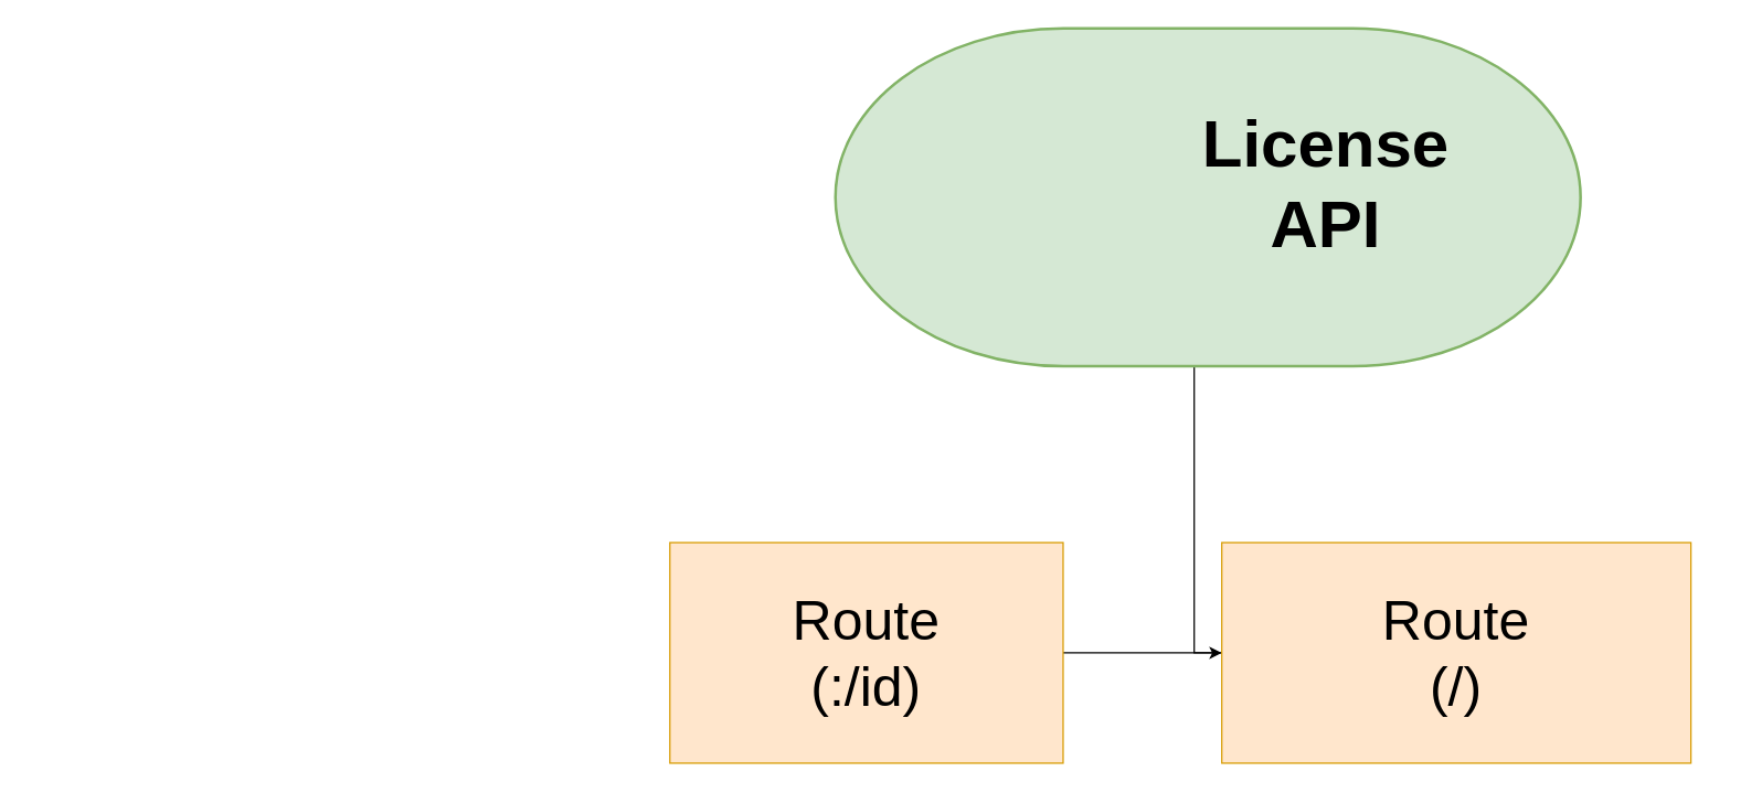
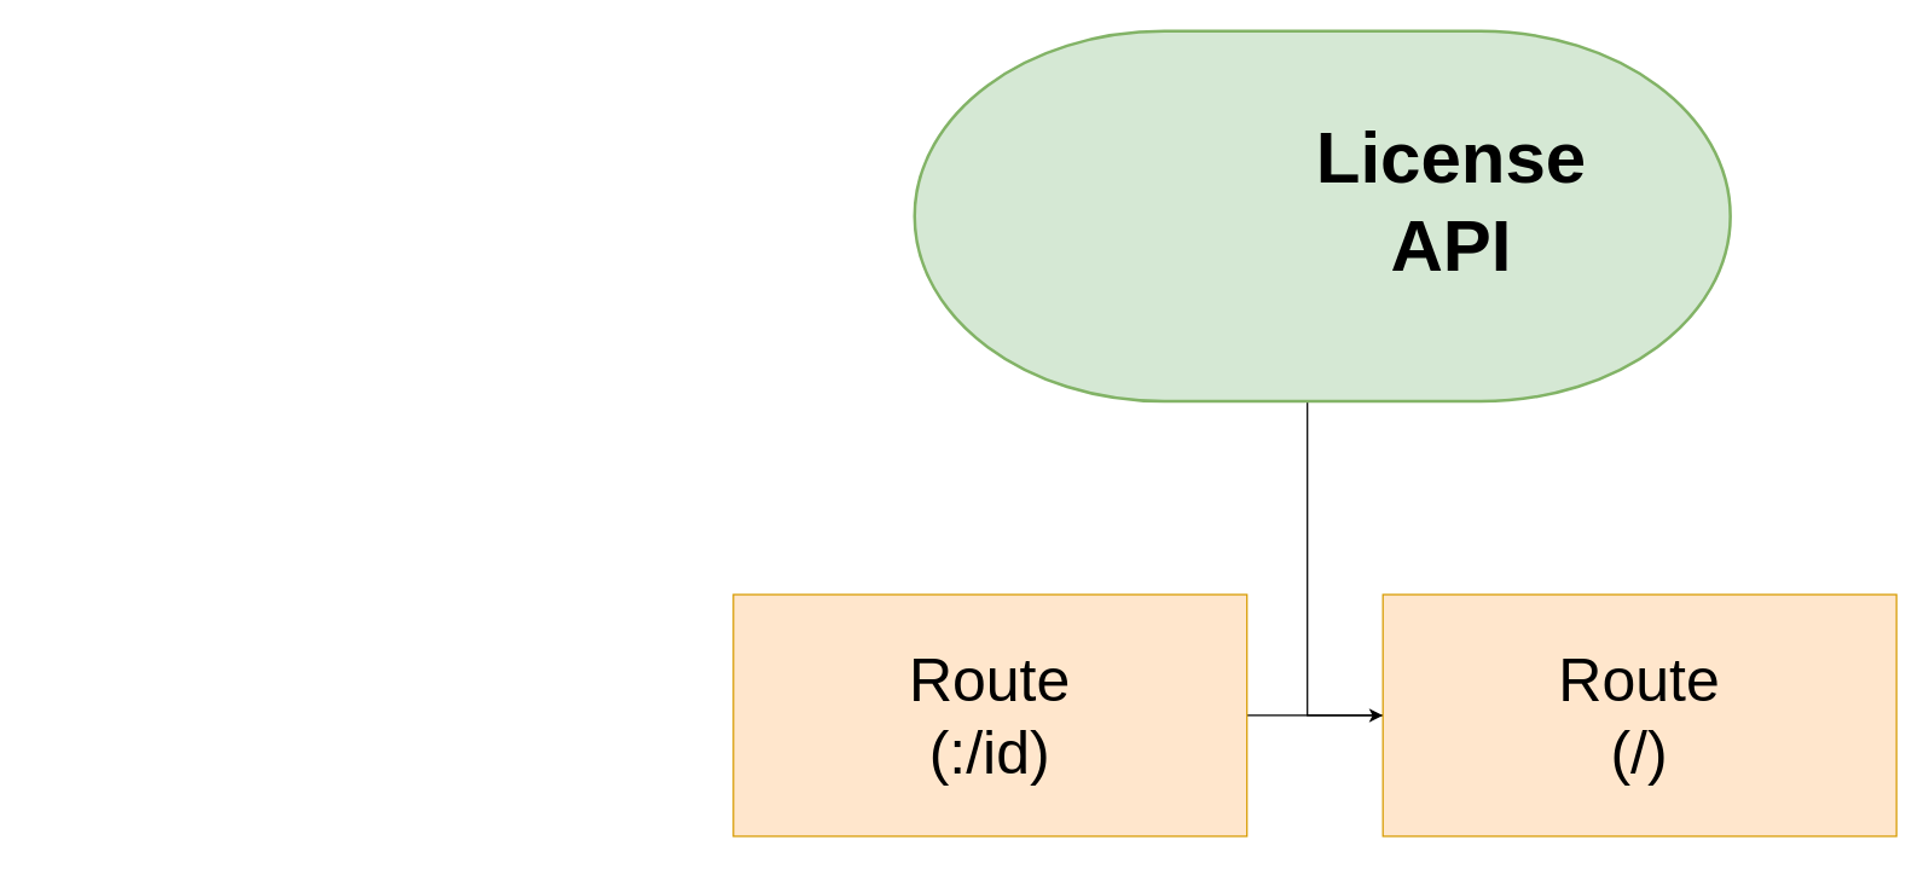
  <mxCell id="0" />
  <mxCell id="1" parent="0" />
  <mxCell id="2" value="" style="edgeStyle=orthogonalEdgeStyle;rounded=0;html=1;jettySize=auto;orthogonalLoop=1;fontSize=11;endArrow=block;endFill=0;endSize=8;strokeWidth=1;shadow=0;labelBackgroundColor=none;" parent="1" edge="1"><mxGeometry y="10" relative="1" as="geometry"><mxPoint as="offset" /><mxPoint x="20" y="220" as="sourcePoint" /></mxGeometry></mxCell>
  <mxCell id="3" value="" style="edgeStyle=orthogonalEdgeStyle;rounded=0;orthogonalLoop=1;jettySize=auto;html=1;" edge="1" parent="1"><mxGeometry relative="1" as="geometry"><mxPoint x="20" y="220" as="targetPoint" /></mxGeometry></mxCell>
  <mxCell id="4" value="" style="edgeStyle=orthogonalEdgeStyle;rounded=0;orthogonalLoop=1;jettySize=auto;html=1;fontFamily=Helvetica;fontSize=32;" edge="1" parent="1" target="8"><mxGeometry relative="1" as="geometry"><mxPoint x="875" y="248" as="sourcePoint" /><mxPoint x="875" y="333" as="targetPoint" /><Array as="points"><mxPoint x="865" y="248" /><mxPoint x="865" y="473" /></Array></mxGeometry></mxCell>
  <mxCell id="5" value="" style="strokeWidth=2;html=1;shape=mxgraph.flowchart.terminator;whiteSpace=wrap;fontFamily=Helvetica;fontSize=32;fillColor=#d5e8d4;strokeColor=#82b366;" vertex="1" parent="1"><mxGeometry x="605" y="20" width="540" height="245" as="geometry" /></mxCell>
  <mxCell id="6" value="&lt;div&gt;License&lt;/div&gt;&lt;div&gt;API&lt;br&gt;&lt;/div&gt;" style="text;strokeColor=none;fillColor=none;html=1;fontSize=48;fontStyle=1;verticalAlign=middle;align=center;fontFamily=Helvetica;" vertex="1" parent="1"><mxGeometry x="910" y="98" width="100" height="70" as="geometry" /></mxCell>
  <mxCell id="7" value="" style="edgeStyle=orthogonalEdgeStyle;rounded=0;orthogonalLoop=1;jettySize=auto;html=1;fontFamily=Helvetica;fontSize=32;endArrow=none;" edge="1" parent="1" source="8" target="9"><mxGeometry relative="1" as="geometry" /></mxCell>
- <mxCell id="8" value="&lt;div style=&quot;font-size: 40px;&quot;&gt;Route&lt;/div&gt;&lt;div style=&quot;font-size: 40px;&quot;&gt;(/)&lt;br style=&quot;font-size: 40px;&quot;&gt;&lt;/div&gt;" style="rounded=0;whiteSpace=wrap;html=1;fontFamily=Helvetica;fontSize=40;fillColor=#ffe6cc;strokeColor=#d79b00;" vertex="1" parent="1"><mxGeometry x="885" y="393" width="340" height="160" as="geometry" /></mxCell>
- <mxCell id="9" value="&lt;div style=&quot;font-size: 40px;&quot;&gt;Route&lt;/div&gt;&lt;div style=&quot;font-size: 40px;&quot;&gt;(:/id)&lt;br style=&quot;font-size: 40px;&quot;&gt;&lt;/div&gt;" style="rounded=0;whiteSpace=wrap;html=1;fontFamily=Helvetica;fontSize=40;fillColor=#ffe6cc;strokeColor=#d79b00;" vertex="1" parent="1"><mxGeometry x="485" y="393" width="285" height="160" as="geometry" /></mxCell>
+ <mxCell id="8" value="&lt;div style=&quot;font-size: 40px;&quot;&gt;Route&lt;/div&gt;&lt;div style=&quot;font-size: 40px;&quot;&gt;(/)&lt;br style=&quot;font-size: 40px;&quot;&gt;&lt;/div&gt;" style="rounded=0;whiteSpace=wrap;html=1;fontFamily=Helvetica;fontSize=40;fillColor=#ffe6cc;strokeColor=#d79b00;" vertex="1" parent="1"><mxGeometry x="915" y="393" width="340" height="160" as="geometry" /></mxCell>
+ <mxCell id="9" value="&lt;div style=&quot;font-size: 40px;&quot;&gt;Route&lt;/div&gt;&lt;div style=&quot;font-size: 40px;&quot;&gt;(:/id)&lt;br style=&quot;font-size: 40px;&quot;&gt;&lt;/div&gt;" style="rounded=0;whiteSpace=wrap;html=1;fontFamily=Helvetica;fontSize=40;fillColor=#ffe6cc;strokeColor=#d79b00;" vertex="1" parent="1"><mxGeometry x="485" y="393" width="340" height="160" as="geometry" /></mxCell>
